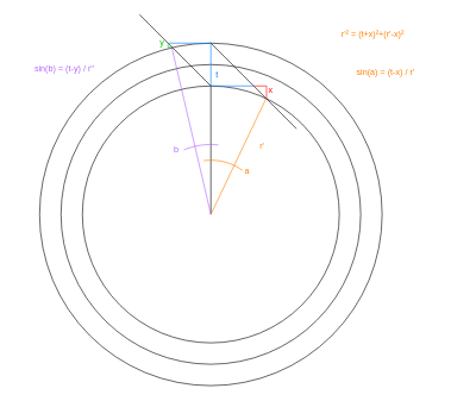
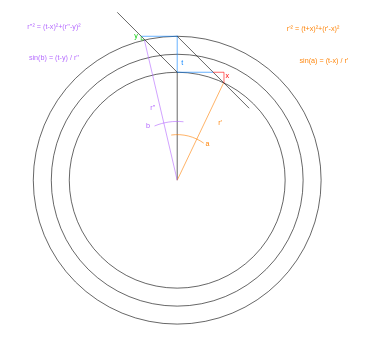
  <mxCell id="0" />
  <mxCell id="1" parent="0" />
  <mxCell id="2" value="" style="ellipse;whiteSpace=wrap;html=1;aspect=fixed;fillColor=none;" parent="1" vertex="1"><mxGeometry x="55" y="60" width="480" height="480" as="geometry" /></mxCell>
  <mxCell id="3" value="" style="ellipse;whiteSpace=wrap;html=1;aspect=fixed;fillColor=none;fontColor=#FF0000;" parent="1" vertex="1"><mxGeometry x="85" y="90" width="420" height="420" as="geometry" /></mxCell>
  <mxCell id="4" value="" style="ellipse;whiteSpace=wrap;html=1;aspect=fixed;fillColor=none;" parent="1" vertex="1"><mxGeometry x="115" y="120" width="360" height="360" as="geometry" /></mxCell>
  <mxCell id="5" value="" style="endArrow=none;html=1;rounded=0;entryX=0.5;entryY=0;entryDx=0;entryDy=0;strokeColor=#007FFF;" parent="1" target="4" edge="1"><mxGeometry width="50" height="50" relative="1" as="geometry"><mxPoint x="295" y="59" as="sourcePoint" /><mxPoint x="325" y="60" as="targetPoint" /></mxGeometry></mxCell>
  <mxCell id="6" value="" style="endArrow=none;html=1;rounded=0;entryX=0.5;entryY=0;entryDx=0;entryDy=0;" parent="1" target="2" edge="1"><mxGeometry width="50" height="50" relative="1" as="geometry"><mxPoint x="415" y="180" as="sourcePoint" /><mxPoint x="445" y="200" as="targetPoint" /></mxGeometry></mxCell>
  <mxCell id="7" value="" style="endArrow=none;html=1;rounded=0;" parent="1" edge="1"><mxGeometry width="50" height="50" relative="1" as="geometry"><mxPoint x="295" y="120" as="sourcePoint" /><mxPoint x="195" y="20" as="targetPoint" /></mxGeometry></mxCell>
  <mxCell id="8" value="" style="endArrow=none;html=1;rounded=0;entryX=0.5;entryY=0;entryDx=0;entryDy=0;strokeColor=#007FFF;" parent="1" target="2" edge="1"><mxGeometry width="50" height="50" relative="1" as="geometry"><mxPoint x="235" y="60" as="sourcePoint" /><mxPoint x="285" y="70" as="targetPoint" /></mxGeometry></mxCell>
  <mxCell id="9" value="" style="endArrow=none;html=1;rounded=0;entryX=0.5;entryY=0;entryDx=0;entryDy=0;" parent="1" target="4" edge="1"><mxGeometry width="50" height="50" relative="1" as="geometry"><mxPoint x="295" y="300" as="sourcePoint" /><mxPoint x="305" y="310" as="targetPoint" /></mxGeometry></mxCell>
  <mxCell id="10" value="" style="endArrow=none;html=1;rounded=0;entryX=0.714;entryY=0.051;entryDx=0;entryDy=0;entryPerimeter=0;strokeColor=#FF8000;" parent="1" target="4" edge="1"><mxGeometry width="50" height="50" relative="1" as="geometry"><mxPoint x="295" y="300" as="sourcePoint" /><mxPoint x="305" y="130" as="targetPoint" /></mxGeometry></mxCell>
  <mxCell id="11" value="" style="endArrow=none;html=1;rounded=0;entryX=0.386;entryY=0.013;entryDx=0;entryDy=0;entryPerimeter=0;strokeColor=#B266FF;" parent="1" target="2" edge="1"><mxGeometry width="50" height="50" relative="1" as="geometry"><mxPoint x="295" y="300" as="sourcePoint" /><mxPoint x="245" y="70" as="targetPoint" /></mxGeometry></mxCell>
  <mxCell id="12" value="" style="endArrow=none;html=1;rounded=0;entryX=0.5;entryY=0;entryDx=0;entryDy=0;strokeColor=#007FFF;" parent="1" edge="1"><mxGeometry width="50" height="50" relative="1" as="geometry"><mxPoint x="295" y="120" as="sourcePoint" /><mxPoint x="355" y="120" as="targetPoint" /></mxGeometry></mxCell>
  <mxCell id="13" value="" style="endArrow=none;html=1;rounded=0;strokeColor=#FF0000;" parent="1" edge="1"><mxGeometry width="50" height="50" relative="1" as="geometry"><mxPoint x="355" y="120" as="sourcePoint" /><mxPoint x="373" y="120" as="targetPoint" /></mxGeometry></mxCell>
  <mxCell id="14" value="" style="endArrow=none;html=1;rounded=0;strokeColor=#FF0000;" parent="1" edge="1"><mxGeometry width="50" height="50" relative="1" as="geometry"><mxPoint x="373" y="120" as="sourcePoint" /><mxPoint x="373" y="138" as="targetPoint" /></mxGeometry></mxCell>
  <mxCell id="15" value="" style="endArrow=none;html=1;rounded=0;strokeColor=#00CC00;entryX=0.375;entryY=0.013;entryDx=0;entryDy=0;entryPerimeter=0;" parent="1" target="2" edge="1"><mxGeometry width="50" height="50" relative="1" as="geometry"><mxPoint x="235" y="60" as="sourcePoint" /><mxPoint x="273" y="51" as="targetPoint" /></mxGeometry></mxCell>
  <mxCell id="16" value="" style="endArrow=none;html=1;rounded=0;strokeColor=#00CC00;" parent="1" edge="1"><mxGeometry width="50" height="50" relative="1" as="geometry"><mxPoint x="235" y="66" as="sourcePoint" /><mxPoint x="240" y="66" as="targetPoint" /></mxGeometry></mxCell>
  <mxCell id="17" value="" style="verticalLabelPosition=bottom;verticalAlign=top;html=1;shape=mxgraph.basic.arc;startAngle=0.937;endAngle=0.017;fillColor=none;strokeColor=#B266FF;" parent="1" vertex="1"><mxGeometry x="197" y="202" width="196" height="196" as="geometry" /></mxCell>
  <mxCell id="18" value="" style="verticalLabelPosition=bottom;verticalAlign=top;html=1;shape=mxgraph.basic.arc;startAngle=0.979;endAngle=0.099;fillColor=none;strokeColor=#FF8000;" parent="1" vertex="1"><mxGeometry x="219" y="224" width="152" height="152" as="geometry" /></mxCell>
  <mxCell id="19" value="a" style="text;html=1;strokeColor=none;fillColor=none;align=center;verticalAlign=middle;whiteSpace=wrap;rounded=0;fontColor=#FF8000;" parent="1" vertex="1"><mxGeometry x="316" y="224" width="60" height="30" as="geometry" /></mxCell>
  <mxCell id="20" value="&lt;font&gt;r'² = (t+x)²+(r'-x)²&lt;br&gt;&lt;/font&gt;" style="text;html=1;strokeColor=none;fillColor=none;align=center;verticalAlign=middle;whiteSpace=wrap;rounded=0;fontColor=#FF8000;" parent="1" vertex="1"><mxGeometry x="452" y="32" width="140" height="30" as="geometry" /></mxCell>
  <mxCell id="21" value="x" style="text;html=1;strokeColor=none;fillColor=none;align=center;verticalAlign=middle;whiteSpace=wrap;rounded=0;fontColor=#FF0000;" parent="1" vertex="1"><mxGeometry x="349" y="111" width="60" height="30" as="geometry" /></mxCell>
  <mxCell id="22" value="y" style="text;html=1;strokeColor=none;fillColor=none;align=center;verticalAlign=middle;whiteSpace=wrap;rounded=0;fontColor=#00CC00;" parent="1" vertex="1"><mxGeometry x="197" y="45" width="60" height="30" as="geometry" /></mxCell>
  <mxCell id="23" value="t" style="text;html=1;strokeColor=none;fillColor=none;align=center;verticalAlign=middle;whiteSpace=wrap;rounded=0;fontColor=#007FFF;" parent="1" vertex="1"><mxGeometry x="274" y="90" width="60" height="30" as="geometry" /></mxCell>
+ <mxCell id="24" value="r''" style="text;html=1;strokeColor=none;fillColor=none;align=center;verticalAlign=middle;whiteSpace=wrap;rounded=0;fontColor=#B266FF;" parent="1" vertex="1"><mxGeometry x="225" y="164" width="60" height="30" as="geometry" /></mxCell>
  <mxCell id="25" value="r'" style="text;html=1;strokeColor=none;fillColor=none;align=center;verticalAlign=middle;whiteSpace=wrap;rounded=0;fontColor=#FF8000;" parent="1" vertex="1"><mxGeometry x="337" y="189" width="60" height="30" as="geometry" /></mxCell>
  <mxCell id="26" value="b" style="text;html=1;strokeColor=none;fillColor=none;align=center;verticalAlign=middle;whiteSpace=wrap;rounded=0;fontColor=#B266FF;" parent="1" vertex="1"><mxGeometry x="217" y="194" width="60" height="30" as="geometry" /></mxCell>
+ <mxCell id="27" value="&lt;font&gt;r''² = (t-x)²+(r''-y)²&lt;br&gt;&lt;/font&gt;" style="text;html=1;strokeColor=none;fillColor=none;align=center;verticalAlign=middle;whiteSpace=wrap;rounded=0;fontColor=#B266FF;" parent="1" vertex="1"><mxGeometry x="20" y="30" width="140" height="30" as="geometry" /></mxCell>
  <mxCell id="28" value="&lt;font&gt;sin(b) = (t-y) / r''&lt;br&gt;&lt;/font&gt;" style="text;html=1;strokeColor=none;fillColor=none;align=center;verticalAlign=middle;whiteSpace=wrap;rounded=0;fontColor=#B266FF;" parent="1" vertex="1"><mxGeometry x="20" y="81" width="140" height="30" as="geometry" /></mxCell>
  <mxCell id="29" value="&lt;font&gt;sin(a) = (t-x) / r'&lt;br&gt;&lt;/font&gt;" style="text;html=1;strokeColor=none;fillColor=none;align=center;verticalAlign=middle;whiteSpace=wrap;rounded=0;fontColor=#FF8000;" parent="1" vertex="1"><mxGeometry x="470" y="86" width="140" height="30" as="geometry" /></mxCell>
